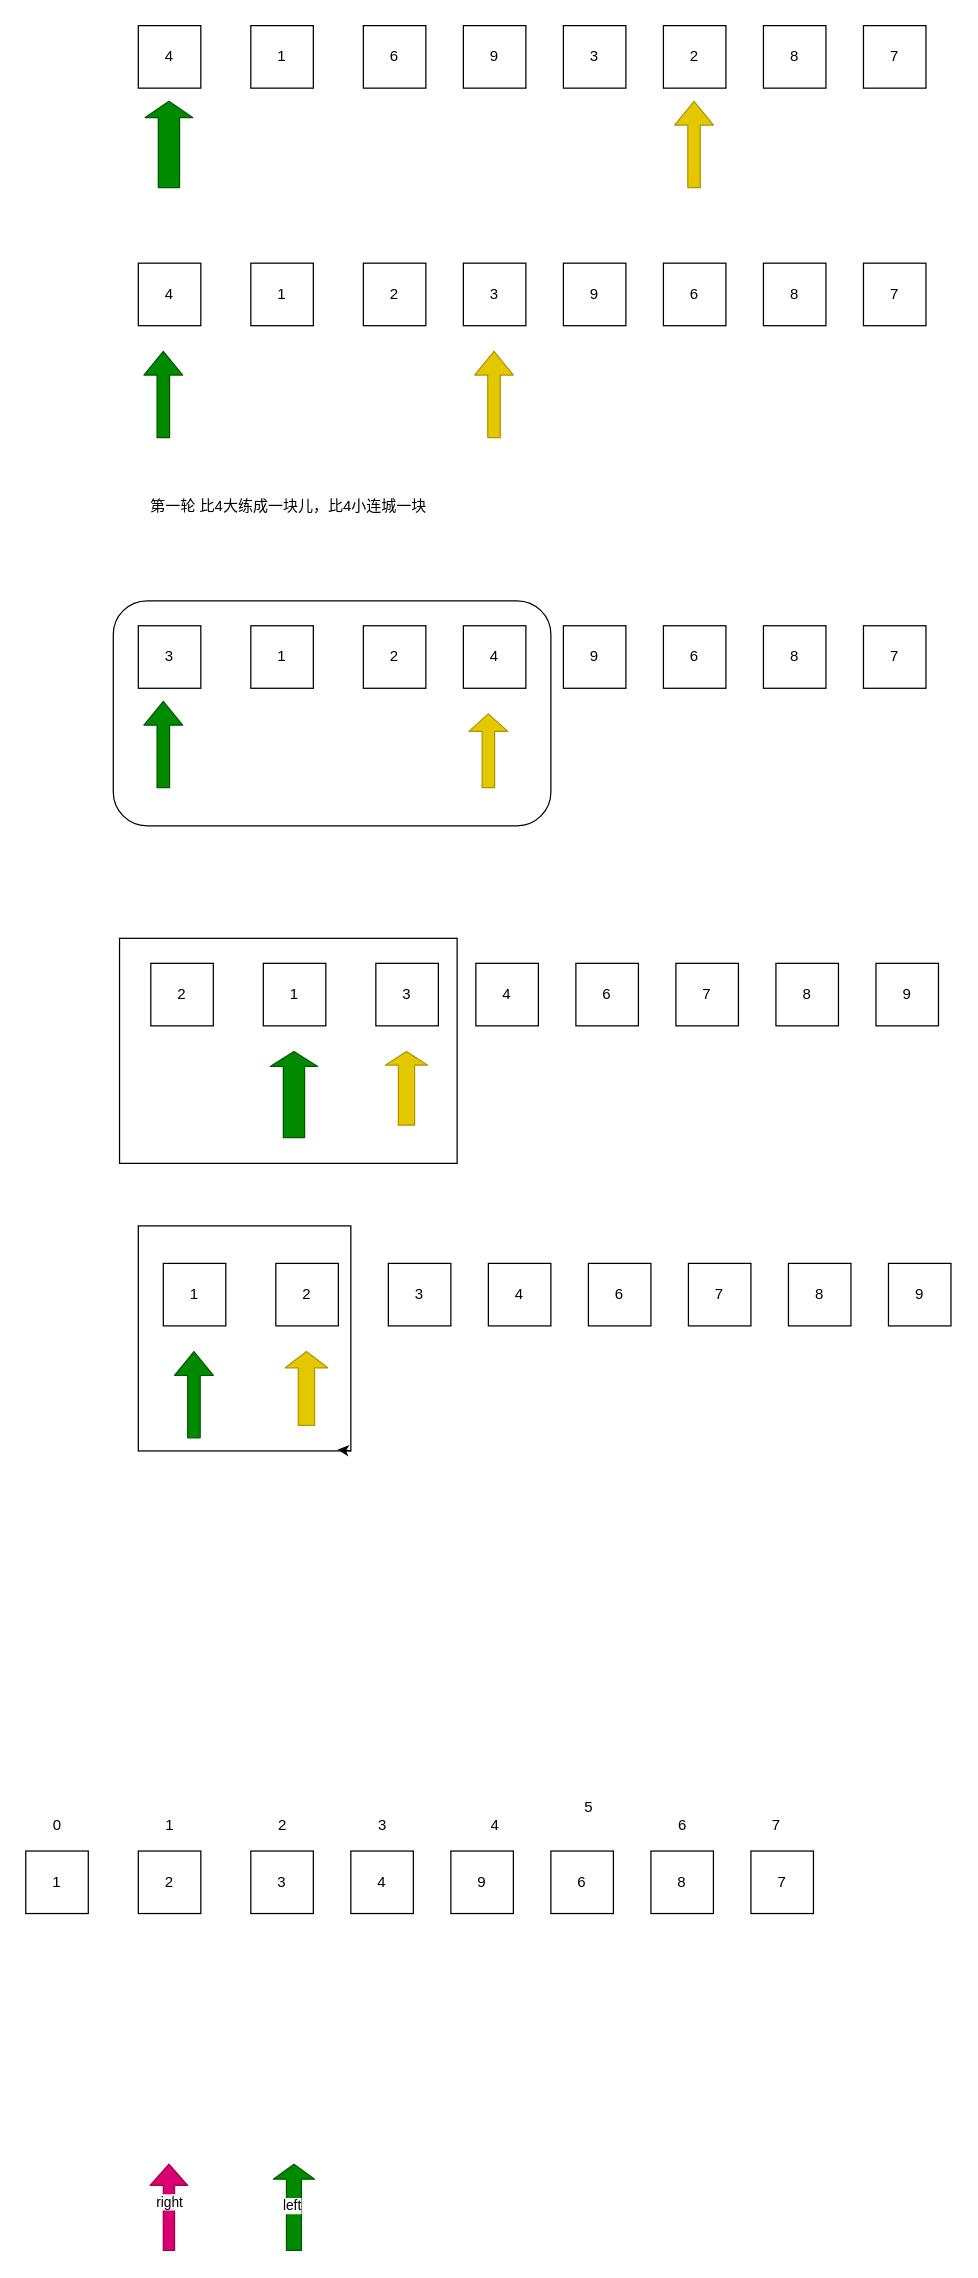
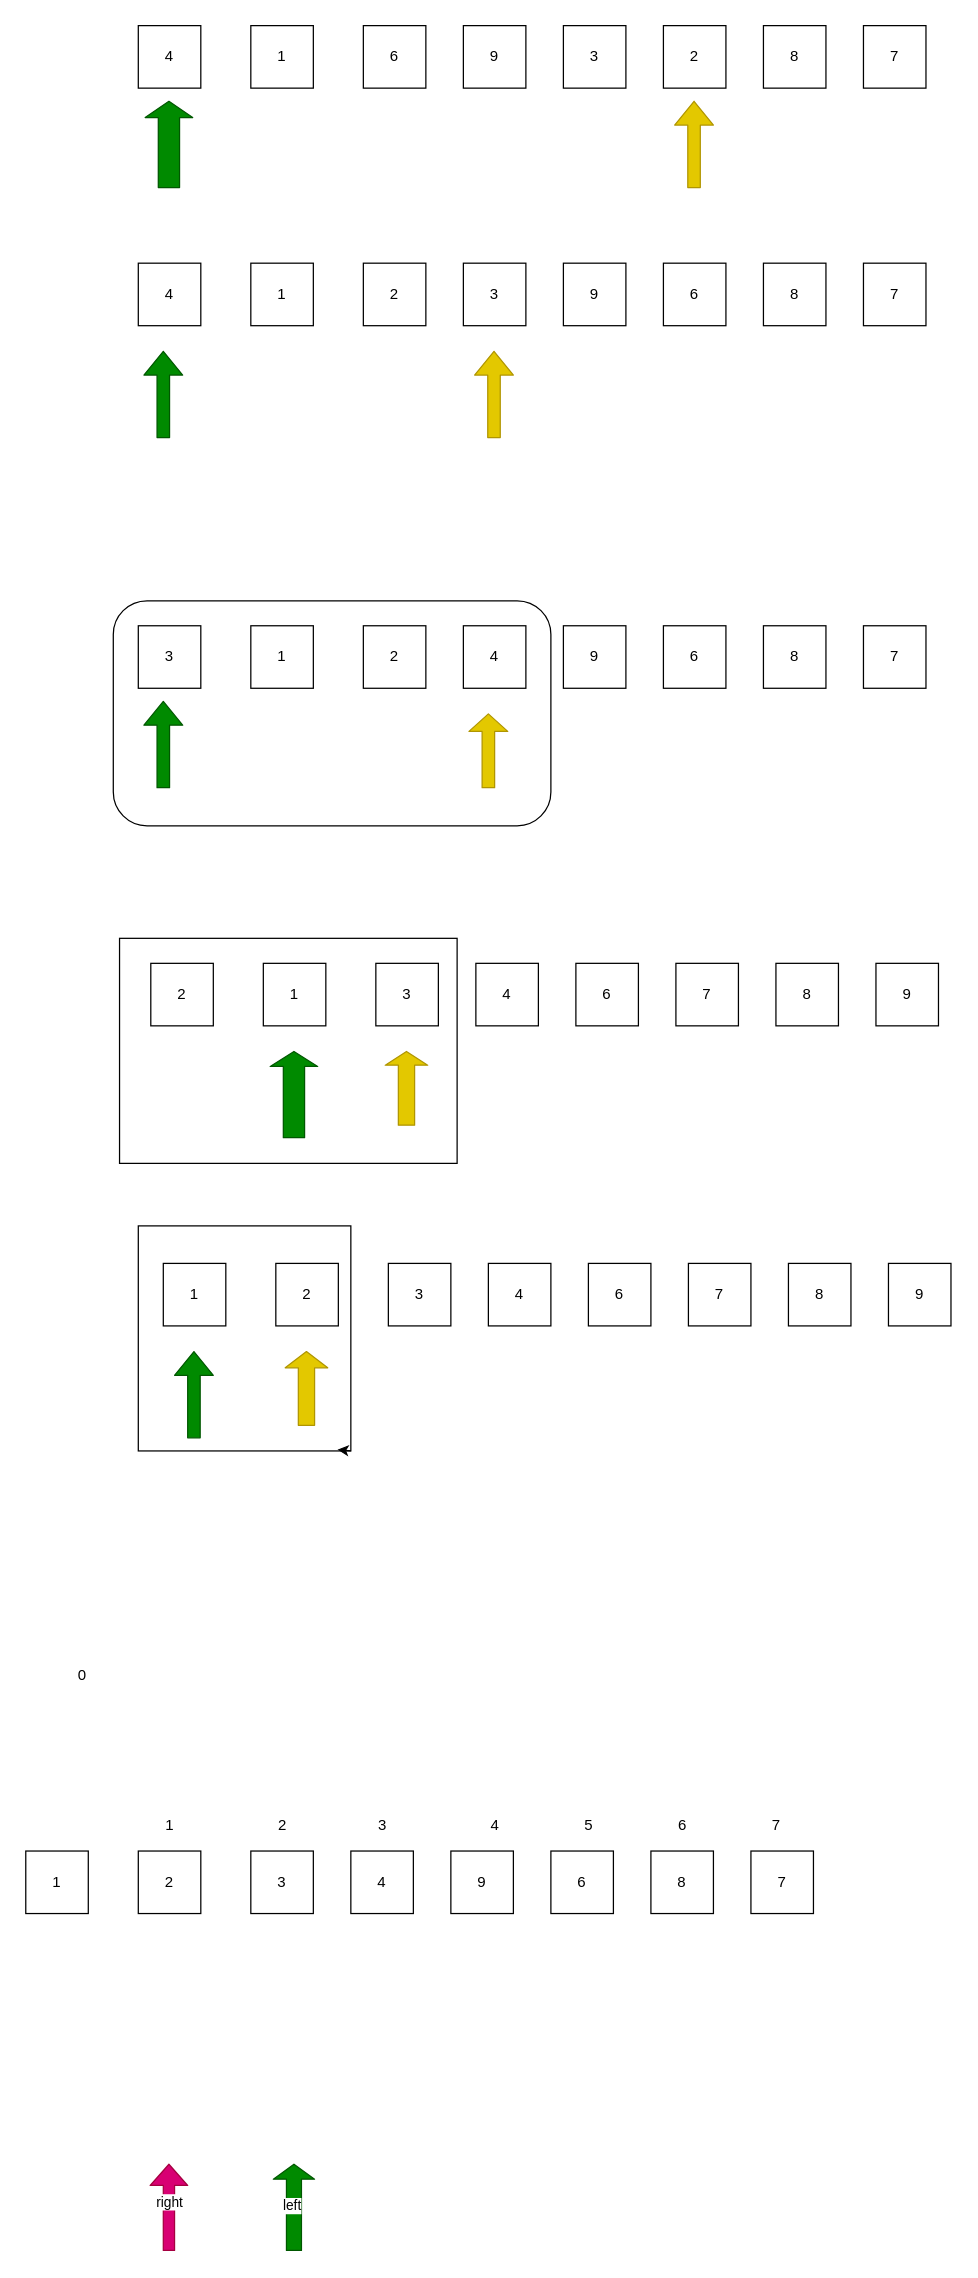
  <mxCell id="0" />
  <mxCell id="1" parent="0" />
  <mxCell id="2" value="" style="rounded=0;whiteSpace=wrap;html=1;" parent="1" vertex="1"><mxGeometry x="95" y="750" width="270" height="180" as="geometry" /></mxCell>
  <mxCell id="3" value="" style="rounded=1;whiteSpace=wrap;html=1;" parent="1" vertex="1"><mxGeometry x="90" y="480" width="350" height="180" as="geometry" /></mxCell>
  <mxCell id="4" value="1" style="rounded=0;whiteSpace=wrap;html=1;" parent="1" vertex="1"><mxGeometry x="200" y="210" width="50" height="50" as="geometry" /></mxCell>
  <mxCell id="5" value="6" style="rounded=0;whiteSpace=wrap;html=1;" parent="1" vertex="1"><mxGeometry x="530" y="210" width="50" height="50" as="geometry" /></mxCell>
  <mxCell id="6" value="9" style="rounded=0;whiteSpace=wrap;html=1;" parent="1" vertex="1"><mxGeometry x="450" y="210" width="50" height="50" as="geometry" /></mxCell>
  <mxCell id="7" value="4" style="rounded=0;whiteSpace=wrap;html=1;" parent="1" vertex="1"><mxGeometry x="110" y="210" width="50" height="50" as="geometry" /></mxCell>
  <mxCell id="8" value="2" style="rounded=0;whiteSpace=wrap;html=1;" parent="1" vertex="1"><mxGeometry x="290" y="210" width="50" height="50" as="geometry" /></mxCell>
  <mxCell id="9" value="7" style="rounded=0;whiteSpace=wrap;html=1;" parent="1" vertex="1"><mxGeometry x="690" y="210" width="50" height="50" as="geometry" /></mxCell>
  <mxCell id="10" value="8" style="rounded=0;whiteSpace=wrap;html=1;" parent="1" vertex="1"><mxGeometry x="610" y="210" width="50" height="50" as="geometry" /></mxCell>
  <mxCell id="11" value="3" style="rounded=0;whiteSpace=wrap;html=1;" parent="1" vertex="1"><mxGeometry x="370" y="210" width="50" height="50" as="geometry" /></mxCell>
  <mxCell id="12" value="" style="shape=flexArrow;endArrow=classic;html=1;fillColor=#008a00;strokeColor=#005700;" parent="1" edge="1"><mxGeometry width="50" height="50" relative="1" as="geometry"><mxPoint x="130" y="350" as="sourcePoint" /><mxPoint x="130" y="280" as="targetPoint" /></mxGeometry></mxCell>
  <mxCell id="13" value="" style="shape=flexArrow;endArrow=classic;html=1;fillColor=#e3c800;strokeColor=#B09500;" parent="1" edge="1"><mxGeometry width="50" height="50" relative="1" as="geometry"><mxPoint x="394.5" y="350" as="sourcePoint" /><mxPoint x="394.5" y="280" as="targetPoint" /></mxGeometry></mxCell>
- <mxCell id="14" value="第一轮 比4大练成一块儿，比4小连城一块" style="text;html=1;align=center;verticalAlign=middle;resizable=0;points=[];autosize=1;strokeColor=none;fillColor=none;" parent="1" vertex="1"><mxGeometry x="110" y="390" width="240" height="30" as="geometry" /></mxCell>
  <mxCell id="15" value="1" style="rounded=0;whiteSpace=wrap;html=1;" parent="1" vertex="1"><mxGeometry x="200" y="20" width="50" height="50" as="geometry" /></mxCell>
  <mxCell id="16" value="2" style="rounded=0;whiteSpace=wrap;html=1;" parent="1" vertex="1"><mxGeometry x="530" y="20" width="50" height="50" as="geometry" /></mxCell>
  <mxCell id="17" value="3" style="rounded=0;whiteSpace=wrap;html=1;" parent="1" vertex="1"><mxGeometry x="450" y="20" width="50" height="50" as="geometry" /></mxCell>
  <mxCell id="18" value="4" style="rounded=0;whiteSpace=wrap;html=1;" parent="1" vertex="1"><mxGeometry x="110" y="20" width="50" height="50" as="geometry" /></mxCell>
  <mxCell id="19" value="6" style="rounded=0;whiteSpace=wrap;html=1;" parent="1" vertex="1"><mxGeometry x="290" y="20" width="50" height="50" as="geometry" /></mxCell>
  <mxCell id="20" value="7" style="rounded=0;whiteSpace=wrap;html=1;" parent="1" vertex="1"><mxGeometry x="690" y="20" width="50" height="50" as="geometry" /></mxCell>
  <mxCell id="21" value="8" style="rounded=0;whiteSpace=wrap;html=1;" parent="1" vertex="1"><mxGeometry x="610" y="20" width="50" height="50" as="geometry" /></mxCell>
  <mxCell id="22" value="9" style="rounded=0;whiteSpace=wrap;html=1;" parent="1" vertex="1"><mxGeometry x="370" y="20" width="50" height="50" as="geometry" /></mxCell>
  <mxCell id="23" value="1" style="rounded=0;whiteSpace=wrap;html=1;" parent="1" vertex="1"><mxGeometry x="200" y="500" width="50" height="50" as="geometry" /></mxCell>
  <mxCell id="24" value="6" style="rounded=0;whiteSpace=wrap;html=1;" parent="1" vertex="1"><mxGeometry x="530" y="500" width="50" height="50" as="geometry" /></mxCell>
  <mxCell id="25" value="9" style="rounded=0;whiteSpace=wrap;html=1;" parent="1" vertex="1"><mxGeometry x="450" y="500" width="50" height="50" as="geometry" /></mxCell>
  <mxCell id="26" value="3" style="rounded=0;whiteSpace=wrap;html=1;" parent="1" vertex="1"><mxGeometry x="110" y="500" width="50" height="50" as="geometry" /></mxCell>
  <mxCell id="27" value="2" style="rounded=0;whiteSpace=wrap;html=1;" parent="1" vertex="1"><mxGeometry x="290" y="500" width="50" height="50" as="geometry" /></mxCell>
  <mxCell id="28" value="7" style="rounded=0;whiteSpace=wrap;html=1;" parent="1" vertex="1"><mxGeometry x="690" y="500" width="50" height="50" as="geometry" /></mxCell>
  <mxCell id="29" value="8" style="rounded=0;whiteSpace=wrap;html=1;" parent="1" vertex="1"><mxGeometry x="610" y="500" width="50" height="50" as="geometry" /></mxCell>
  <mxCell id="30" value="4" style="rounded=0;whiteSpace=wrap;html=1;" parent="1" vertex="1"><mxGeometry x="370" y="500" width="50" height="50" as="geometry" /></mxCell>
  <mxCell id="31" value="1" style="rounded=0;whiteSpace=wrap;html=1;" parent="1" vertex="1"><mxGeometry x="210" y="770" width="50" height="50" as="geometry" /></mxCell>
  <mxCell id="32" value="7" style="rounded=0;whiteSpace=wrap;html=1;" parent="1" vertex="1"><mxGeometry x="540" y="770" width="50" height="50" as="geometry" /></mxCell>
  <mxCell id="33" value="6" style="rounded=0;whiteSpace=wrap;html=1;" parent="1" vertex="1"><mxGeometry x="460" y="770" width="50" height="50" as="geometry" /></mxCell>
  <mxCell id="34" value="2" style="rounded=0;whiteSpace=wrap;html=1;" parent="1" vertex="1"><mxGeometry x="120" y="770" width="50" height="50" as="geometry" /></mxCell>
  <mxCell id="35" value="3" style="rounded=0;whiteSpace=wrap;html=1;" parent="1" vertex="1"><mxGeometry x="300" y="770" width="50" height="50" as="geometry" /></mxCell>
  <mxCell id="36" value="9" style="rounded=0;whiteSpace=wrap;html=1;" parent="1" vertex="1"><mxGeometry x="700" y="770" width="50" height="50" as="geometry" /></mxCell>
  <mxCell id="37" value="8" style="rounded=0;whiteSpace=wrap;html=1;" parent="1" vertex="1"><mxGeometry x="620" y="770" width="50" height="50" as="geometry" /></mxCell>
  <mxCell id="38" value="4" style="rounded=0;whiteSpace=wrap;html=1;" parent="1" vertex="1"><mxGeometry x="380" y="770" width="50" height="50" as="geometry" /></mxCell>
  <mxCell id="39" value="" style="shape=flexArrow;endArrow=classic;html=1;fillColor=#008a00;strokeColor=#005700;width=17;endSize=3.67;" parent="1" edge="1"><mxGeometry width="50" height="50" relative="1" as="geometry"><mxPoint x="234.5" y="910" as="sourcePoint" /><mxPoint x="234.5" y="840" as="targetPoint" /></mxGeometry></mxCell>
  <mxCell id="40" value="" style="shape=flexArrow;endArrow=classic;html=1;fillColor=#e3c800;strokeColor=#B09500;width=13;endSize=3.33;" parent="1" edge="1"><mxGeometry width="50" height="50" relative="1" as="geometry"><mxPoint x="324.5" y="900" as="sourcePoint" /><mxPoint x="324.5" y="840" as="targetPoint" /></mxGeometry></mxCell>
  <mxCell id="41" value="" style="rounded=0;whiteSpace=wrap;html=1;" parent="1" vertex="1"><mxGeometry x="110" y="980" width="170" height="180" as="geometry" /></mxCell>
  <mxCell id="42" value="2" style="rounded=0;whiteSpace=wrap;html=1;" parent="1" vertex="1"><mxGeometry x="220" y="1010" width="50" height="50" as="geometry" /></mxCell>
  <mxCell id="43" value="7" style="rounded=0;whiteSpace=wrap;html=1;" parent="1" vertex="1"><mxGeometry x="550" y="1010" width="50" height="50" as="geometry" /></mxCell>
  <mxCell id="44" value="6" style="rounded=0;whiteSpace=wrap;html=1;" parent="1" vertex="1"><mxGeometry x="470" y="1010" width="50" height="50" as="geometry" /></mxCell>
  <mxCell id="45" value="1" style="rounded=0;whiteSpace=wrap;html=1;" parent="1" vertex="1"><mxGeometry x="130" y="1010" width="50" height="50" as="geometry" /></mxCell>
  <mxCell id="46" value="3" style="rounded=0;whiteSpace=wrap;html=1;" parent="1" vertex="1"><mxGeometry x="310" y="1010" width="50" height="50" as="geometry" /></mxCell>
  <mxCell id="47" value="9" style="rounded=0;whiteSpace=wrap;html=1;" parent="1" vertex="1"><mxGeometry x="710" y="1010" width="50" height="50" as="geometry" /></mxCell>
  <mxCell id="48" value="8" style="rounded=0;whiteSpace=wrap;html=1;" parent="1" vertex="1"><mxGeometry x="630" y="1010" width="50" height="50" as="geometry" /></mxCell>
  <mxCell id="49" value="4" style="rounded=0;whiteSpace=wrap;html=1;" parent="1" vertex="1"><mxGeometry x="390" y="1010" width="50" height="50" as="geometry" /></mxCell>
  <mxCell id="50" value="" style="shape=flexArrow;endArrow=classic;html=1;fillColor=#008a00;strokeColor=#005700;" parent="1" edge="1"><mxGeometry width="50" height="50" relative="1" as="geometry"><mxPoint x="154.5" y="1150" as="sourcePoint" /><mxPoint x="154.5" y="1080" as="targetPoint" /></mxGeometry></mxCell>
  <mxCell id="51" value="" style="shape=flexArrow;endArrow=classic;html=1;fillColor=#008a00;strokeColor=#005700;" parent="1" edge="1"><mxGeometry width="50" height="50" relative="1" as="geometry"><mxPoint x="130" y="630" as="sourcePoint" /><mxPoint x="130" y="560" as="targetPoint" /></mxGeometry></mxCell>
  <mxCell id="52" value="" style="shape=flexArrow;endArrow=classic;html=1;fillColor=#e3c800;strokeColor=#B09500;width=10;endSize=4.33;" parent="1" edge="1"><mxGeometry width="50" height="50" relative="1" as="geometry"><mxPoint x="390" y="630" as="sourcePoint" /><mxPoint x="390" y="570" as="targetPoint" /></mxGeometry></mxCell>
  <mxCell id="53" style="edgeStyle=none;html=1;exitX=1;exitY=1;exitDx=0;exitDy=0;entryX=0.937;entryY=0.994;entryDx=0;entryDy=0;entryPerimeter=0;" parent="1" source="41" target="41" edge="1"><mxGeometry relative="1" as="geometry" /></mxCell>
  <mxCell id="54" value="" style="shape=flexArrow;endArrow=classic;html=1;fillColor=#e3c800;strokeColor=#B09500;width=13;endSize=4;startSize=4;" edge="1" parent="1"><mxGeometry width="50" height="50" relative="1" as="geometry"><mxPoint x="244.5" y="1140" as="sourcePoint" /><mxPoint x="244.5" y="1080" as="targetPoint" /></mxGeometry></mxCell>
  <mxCell id="55" value="" style="shape=flexArrow;endArrow=classic;html=1;fillColor=#008a00;strokeColor=#005700;width=17;endSize=4;" edge="1" parent="1"><mxGeometry width="50" height="50" relative="1" as="geometry"><mxPoint x="134.5" y="150" as="sourcePoint" /><mxPoint x="134.5" y="80" as="targetPoint" /></mxGeometry></mxCell>
  <mxCell id="56" value="" style="shape=flexArrow;endArrow=classic;html=1;fillColor=#e3c800;strokeColor=#B09500;" edge="1" parent="1"><mxGeometry width="50" height="50" relative="1" as="geometry"><mxPoint x="554.5" y="150" as="sourcePoint" /><mxPoint x="554.5" y="80" as="targetPoint" /></mxGeometry></mxCell>
  <mxCell id="57" value="2" style="rounded=0;whiteSpace=wrap;html=1;" vertex="1" parent="1"><mxGeometry x="110" y="1480" width="50" height="50" as="geometry" /></mxCell>
  <mxCell id="58" value="6" style="rounded=0;whiteSpace=wrap;html=1;" vertex="1" parent="1"><mxGeometry x="440" y="1480" width="50" height="50" as="geometry" /></mxCell>
  <mxCell id="59" value="9" style="rounded=0;whiteSpace=wrap;html=1;" vertex="1" parent="1"><mxGeometry x="360" y="1480" width="50" height="50" as="geometry" /></mxCell>
  <mxCell id="60" value="1" style="rounded=0;whiteSpace=wrap;html=1;" vertex="1" parent="1"><mxGeometry x="20" y="1480" width="50" height="50" as="geometry" /></mxCell>
  <mxCell id="61" value="3" style="rounded=0;whiteSpace=wrap;html=1;" vertex="1" parent="1"><mxGeometry x="200" y="1480" width="50" height="50" as="geometry" /></mxCell>
  <mxCell id="62" value="7" style="rounded=0;whiteSpace=wrap;html=1;" vertex="1" parent="1"><mxGeometry x="600" y="1480" width="50" height="50" as="geometry" /></mxCell>
  <mxCell id="63" value="8" style="rounded=0;whiteSpace=wrap;html=1;" vertex="1" parent="1"><mxGeometry x="520" y="1480" width="50" height="50" as="geometry" /></mxCell>
  <mxCell id="64" value="4" style="rounded=0;whiteSpace=wrap;html=1;" vertex="1" parent="1"><mxGeometry x="280" y="1480" width="50" height="50" as="geometry" /></mxCell>
  <mxCell id="65" value="" style="shape=flexArrow;endArrow=classic;html=1;fillColor=#008a00;strokeColor=#005700;width=12;endSize=3.67;" edge="1" parent="1"><mxGeometry width="50" height="50" relative="1" as="geometry"><mxPoint x="234.5" y="1800" as="sourcePoint" /><mxPoint x="234.5" y="1730" as="targetPoint" /></mxGeometry></mxCell>
  <mxCell id="66" value="left" style="edgeLabel;html=1;align=center;verticalAlign=middle;resizable=0;points=[];" vertex="1" connectable="0" parent="65"><mxGeometry x="0.057" y="3" relative="1" as="geometry"><mxPoint x="1" as="offset" /></mxGeometry></mxCell>
  <mxCell id="67" value="" style="shape=flexArrow;endArrow=classic;html=1;fillColor=#d80073;strokeColor=#A50040;width=9;endSize=5.33;" edge="1" parent="1"><mxGeometry width="50" height="50" relative="1" as="geometry"><mxPoint x="134.5" y="1800" as="sourcePoint" /><mxPoint x="134.5" y="1730" as="targetPoint" /></mxGeometry></mxCell>
  <mxCell id="68" value="right" style="edgeLabel;html=1;align=center;verticalAlign=middle;resizable=0;points=[];" vertex="1" connectable="0" parent="67"><mxGeometry x="0.6" y="4" relative="1" as="geometry"><mxPoint x="4" y="16" as="offset" /></mxGeometry></mxCell>
- <mxCell id="69" value="0" style="text;html=1;align=center;verticalAlign=middle;resizable=0;points=[];autosize=1;strokeColor=none;fillColor=none;" vertex="1" parent="1"><mxGeometry x="30" y="1445" width="30" height="30" as="geometry" /></mxCell>
+ <mxCell id="69" value="0" style="text;html=1;align=center;verticalAlign=middle;resizable=0;points=[];autosize=1;strokeColor=none;fillColor=none;" vertex="1" parent="1"><mxGeometry x="50" y="1325" width="30" height="30" as="geometry" /></mxCell>
  <mxCell id="70" value="1" style="text;html=1;align=center;verticalAlign=middle;resizable=0;points=[];autosize=1;strokeColor=none;fillColor=none;" vertex="1" parent="1"><mxGeometry x="120" y="1445" width="30" height="30" as="geometry" /></mxCell>
  <mxCell id="71" value="2" style="text;html=1;align=center;verticalAlign=middle;resizable=0;points=[];autosize=1;strokeColor=none;fillColor=none;" vertex="1" parent="1"><mxGeometry x="210" y="1445" width="30" height="30" as="geometry" /></mxCell>
  <mxCell id="72" value="3" style="text;html=1;align=center;verticalAlign=middle;resizable=0;points=[];autosize=1;strokeColor=none;fillColor=none;" vertex="1" parent="1"><mxGeometry x="290" y="1445" width="30" height="30" as="geometry" /></mxCell>
  <mxCell id="73" value="4" style="text;html=1;align=center;verticalAlign=middle;resizable=0;points=[];autosize=1;strokeColor=none;fillColor=none;" vertex="1" parent="1"><mxGeometry x="380" y="1445" width="30" height="30" as="geometry" /></mxCell>
- <mxCell id="74" value="5" style="text;html=1;align=center;verticalAlign=middle;resizable=0;points=[];autosize=1;strokeColor=none;fillColor=none;" vertex="1" parent="1"><mxGeometry x="455" y="1430" width="30" height="30" as="geometry" /></mxCell>
+ <mxCell id="74" value="5" style="text;html=1;align=center;verticalAlign=middle;resizable=0;points=[];autosize=1;strokeColor=none;fillColor=none;" vertex="1" parent="1"><mxGeometry x="455" y="1445" width="30" height="30" as="geometry" /></mxCell>
  <mxCell id="75" value="6" style="text;html=1;align=center;verticalAlign=middle;resizable=0;points=[];autosize=1;strokeColor=none;fillColor=none;" vertex="1" parent="1"><mxGeometry x="530" y="1445" width="30" height="30" as="geometry" /></mxCell>
  <mxCell id="76" value="7" style="text;html=1;align=center;verticalAlign=middle;resizable=0;points=[];autosize=1;strokeColor=none;fillColor=none;" vertex="1" parent="1"><mxGeometry x="605" y="1445" width="30" height="30" as="geometry" /></mxCell>
